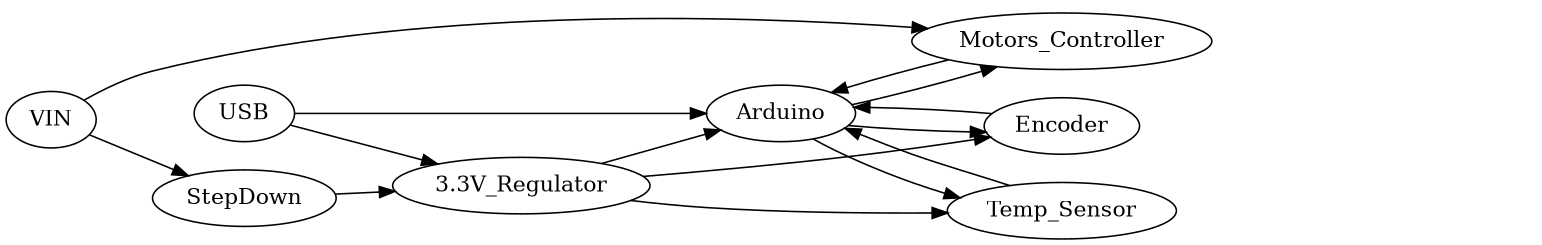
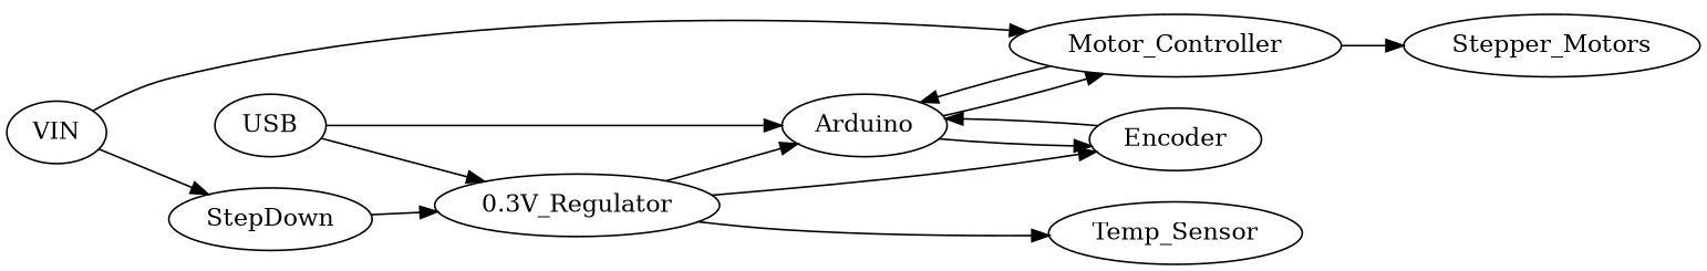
  digraph {
    rankdir=LR
    USB
-   "3.3V_Regulator"
+   "3.3V_Regulator" [label="0.3V_Regulator"]
    Arduino
    Encoder
    Temp_Sensor
-   Motor_Controller [label=Motors_Controller]
+   Motor_Controller
+   Stepper_Motors
    VIN
    StepDown
    USB -> "3.3V_Regulator"
    USB -> Arduino
    "3.3V_Regulator" -> Arduino
    "3.3V_Regulator" -> Encoder
    "3.3V_Regulator" -> Temp_Sensor
    Arduino -> Encoder
-   Arduino -> Temp_Sensor
    Arduino -> Motor_Controller
    Encoder -> Arduino
-   Temp_Sensor -> Arduino
    Motor_Controller -> Arduino
+   Motor_Controller -> Stepper_Motors
    VIN -> Motor_Controller
    VIN -> StepDown
    StepDown -> "3.3V_Regulator"
  }
